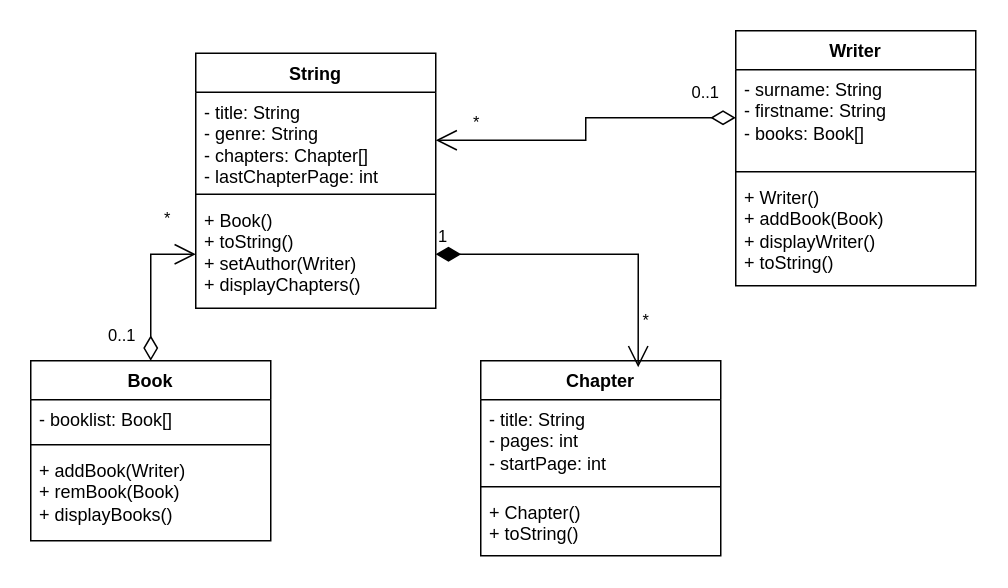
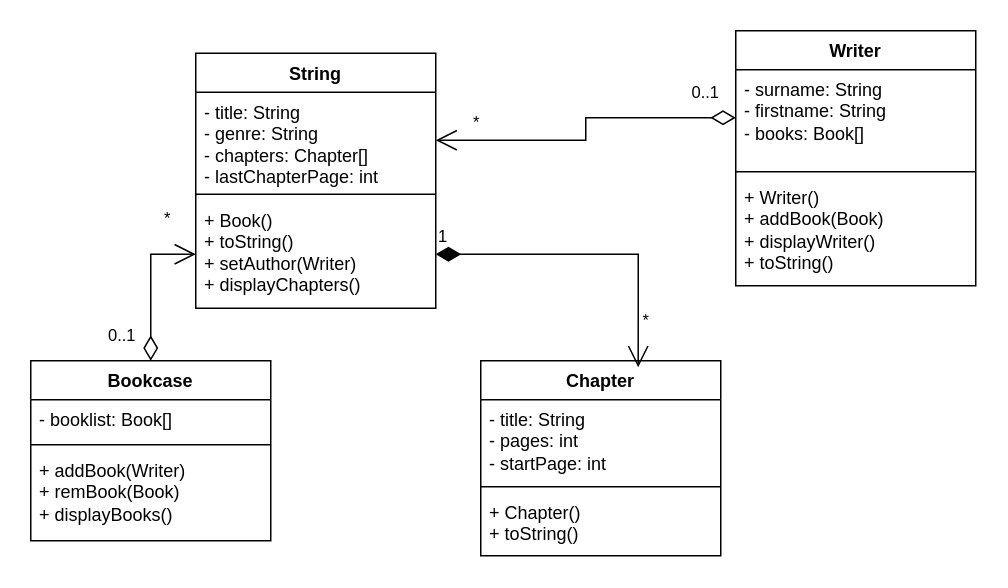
  <mxCell id="0" />
  <mxCell id="1" parent="0" />
  <mxCell id="2" value="String" style="swimlane;fontStyle=1;align=center;verticalAlign=top;childLayout=stackLayout;horizontal=1;startSize=26;horizontalStack=0;resizeParent=1;resizeParentMax=0;resizeLast=0;collapsible=1;marginBottom=0;whiteSpace=wrap;html=1;" parent="1" vertex="1"><mxGeometry x="130" y="35" width="160" height="170" as="geometry" /></mxCell>
  <mxCell id="3" value="&lt;div&gt;- title: String&lt;/div&gt;&lt;div&gt;- genre: String&lt;/div&gt;&lt;div&gt;- chapters: Chapter[]&lt;br&gt;&lt;/div&gt;&lt;div&gt;- lastChapterPage: int&lt;br&gt;&lt;/div&gt;" style="text;strokeColor=none;fillColor=none;align=left;verticalAlign=top;spacingLeft=4;spacingRight=4;overflow=hidden;rotatable=0;points=[[0,0.5],[1,0.5]];portConstraint=eastwest;whiteSpace=wrap;html=1;" parent="2" vertex="1"><mxGeometry y="26" width="160" height="64" as="geometry" /></mxCell>
  <mxCell id="4" value="" style="line;strokeWidth=1;fillColor=none;align=left;verticalAlign=middle;spacingTop=-1;spacingLeft=3;spacingRight=3;rotatable=0;labelPosition=right;points=[];portConstraint=eastwest;strokeColor=inherit;" parent="2" vertex="1"><mxGeometry y="90" width="160" height="8" as="geometry" /></mxCell>
  <mxCell id="5" value="&lt;div&gt;+ Book()&lt;/div&gt;&lt;div&gt;+ toString()&lt;br&gt;&lt;/div&gt;&lt;div&gt;+ setAuthor(Writer)&lt;/div&gt;&lt;div&gt;+ displayChapters()&lt;br&gt;&lt;/div&gt;" style="text;strokeColor=none;fillColor=none;align=left;verticalAlign=top;spacingLeft=4;spacingRight=4;overflow=hidden;rotatable=0;points=[[0,0.5],[1,0.5]];portConstraint=eastwest;whiteSpace=wrap;html=1;" parent="2" vertex="1"><mxGeometry y="98" width="160" height="72" as="geometry" /></mxCell>
  <mxCell id="6" value="Writer" style="swimlane;fontStyle=1;align=center;verticalAlign=top;childLayout=stackLayout;horizontal=1;startSize=26;horizontalStack=0;resizeParent=1;resizeParentMax=0;resizeLast=0;collapsible=1;marginBottom=0;whiteSpace=wrap;html=1;" parent="1" vertex="1"><mxGeometry x="490" y="20" width="160" height="170" as="geometry" /></mxCell>
  <mxCell id="7" value="&lt;div&gt;- surname: String&lt;/div&gt;&lt;div&gt;- firstname: String&lt;br&gt;&lt;/div&gt;&lt;div&gt;- books: Book[]&lt;br&gt;&lt;/div&gt;" style="text;strokeColor=none;fillColor=none;align=left;verticalAlign=top;spacingLeft=4;spacingRight=4;overflow=hidden;rotatable=0;points=[[0,0.5],[1,0.5]];portConstraint=eastwest;whiteSpace=wrap;html=1;" parent="6" vertex="1"><mxGeometry y="26" width="160" height="64" as="geometry" /></mxCell>
  <mxCell id="8" value="" style="line;strokeWidth=1;fillColor=none;align=left;verticalAlign=middle;spacingTop=-1;spacingLeft=3;spacingRight=3;rotatable=0;labelPosition=right;points=[];portConstraint=eastwest;strokeColor=inherit;" parent="6" vertex="1"><mxGeometry y="90" width="160" height="8" as="geometry" /></mxCell>
  <mxCell id="9" value="&lt;div&gt;+ Writer()&lt;/div&gt;&lt;div&gt;+ addBook(Book)&lt;/div&gt;&lt;div&gt;+ displayWriter()&lt;/div&gt;&lt;div&gt;+ toString()&lt;br&gt;&lt;/div&gt;" style="text;strokeColor=none;fillColor=none;align=left;verticalAlign=top;spacingLeft=4;spacingRight=4;overflow=hidden;rotatable=0;points=[[0,0.5],[1,0.5]];portConstraint=eastwest;whiteSpace=wrap;html=1;" parent="6" vertex="1"><mxGeometry y="98" width="160" height="72" as="geometry" /></mxCell>
  <mxCell id="10" value="0..1" style="endArrow=open;html=1;endSize=12;startArrow=diamondThin;startSize=14;startFill=0;edgeStyle=orthogonalEdgeStyle;align=left;verticalAlign=bottom;rounded=0;entryX=1;entryY=0.5;entryDx=0;entryDy=0;" edge="1" parent="1" source="7" target="3"><mxGeometry x="-0.707" y="-8" relative="1" as="geometry"><mxPoint x="500" y="80" as="sourcePoint" /><mxPoint x="490" y="100" as="targetPoint" /><mxPoint as="offset" /></mxGeometry></mxCell>
  <mxCell id="11" value="*" style="edgeLabel;html=1;align=center;verticalAlign=middle;resizable=0;points=[];" vertex="1" connectable="0" parent="10"><mxGeometry x="0.756" relative="1" as="geometry"><mxPoint y="-13" as="offset" /></mxGeometry></mxCell>
- <mxCell id="12" value="Book" style="swimlane;fontStyle=1;align=center;verticalAlign=top;childLayout=stackLayout;horizontal=1;startSize=26;horizontalStack=0;resizeParent=1;resizeParentMax=0;resizeLast=0;collapsible=1;marginBottom=0;whiteSpace=wrap;html=1;" vertex="1" parent="1"><mxGeometry x="20" y="240" width="160" height="120" as="geometry" /></mxCell>
+ <mxCell id="12" value="Bookcase" style="swimlane;fontStyle=1;align=center;verticalAlign=top;childLayout=stackLayout;horizontal=1;startSize=26;horizontalStack=0;resizeParent=1;resizeParentMax=0;resizeLast=0;collapsible=1;marginBottom=0;whiteSpace=wrap;html=1;" vertex="1" parent="1"><mxGeometry x="20" y="240" width="160" height="120" as="geometry" /></mxCell>
  <mxCell id="13" value="- booklist: Book[]" style="text;strokeColor=none;fillColor=none;align=left;verticalAlign=top;spacingLeft=4;spacingRight=4;overflow=hidden;rotatable=0;points=[[0,0.5],[1,0.5]];portConstraint=eastwest;whiteSpace=wrap;html=1;" vertex="1" parent="12"><mxGeometry y="26" width="160" height="26" as="geometry" /></mxCell>
  <mxCell id="14" value="" style="line;strokeWidth=1;fillColor=none;align=left;verticalAlign=middle;spacingTop=-1;spacingLeft=3;spacingRight=3;rotatable=0;labelPosition=right;points=[];portConstraint=eastwest;strokeColor=inherit;" vertex="1" parent="12"><mxGeometry y="52" width="160" height="8" as="geometry" /></mxCell>
  <mxCell id="15" value="&lt;div&gt;+ addBook(Writer)&lt;/div&gt;&lt;div&gt;+ remBook(Book)&lt;br&gt;&lt;/div&gt;&lt;div&gt;+ displayBooks()&lt;br&gt;&lt;/div&gt;" style="text;strokeColor=none;fillColor=none;align=left;verticalAlign=top;spacingLeft=4;spacingRight=4;overflow=hidden;rotatable=0;points=[[0,0.5],[1,0.5]];portConstraint=eastwest;whiteSpace=wrap;html=1;" vertex="1" parent="12"><mxGeometry y="60" width="160" height="60" as="geometry" /></mxCell>
  <mxCell id="16" value="0..1" style="endArrow=open;html=1;endSize=12;startArrow=diamondThin;startSize=14;startFill=0;edgeStyle=orthogonalEdgeStyle;align=left;verticalAlign=bottom;rounded=0;exitX=0.5;exitY=0;exitDx=0;exitDy=0;" edge="1" parent="1" source="12" target="5"><mxGeometry x="-0.841" y="30" relative="1" as="geometry"><mxPoint x="330" y="250" as="sourcePoint" /><mxPoint x="200" y="190" as="targetPoint" /><mxPoint as="offset" /></mxGeometry></mxCell>
  <mxCell id="17" value="*" style="edgeLabel;html=1;align=center;verticalAlign=middle;resizable=0;points=[];" vertex="1" connectable="0" parent="16"><mxGeometry x="0.159" y="3" relative="1" as="geometry"><mxPoint x="13" y="-37" as="offset" /></mxGeometry></mxCell>
  <mxCell id="18" value="Chapter" style="swimlane;fontStyle=1;align=center;verticalAlign=top;childLayout=stackLayout;horizontal=1;startSize=26;horizontalStack=0;resizeParent=1;resizeParentMax=0;resizeLast=0;collapsible=1;marginBottom=0;whiteSpace=wrap;html=1;" vertex="1" parent="1"><mxGeometry x="320" y="240" width="160" height="130" as="geometry" /></mxCell>
  <mxCell id="19" value="&lt;div&gt;- title: String&lt;/div&gt;&lt;div&gt;- pages: int&lt;br&gt;&lt;/div&gt;&lt;div&gt;- startPage: int&lt;/div&gt;" style="text;strokeColor=none;fillColor=none;align=left;verticalAlign=top;spacingLeft=4;spacingRight=4;overflow=hidden;rotatable=0;points=[[0,0.5],[1,0.5]];portConstraint=eastwest;whiteSpace=wrap;html=1;" vertex="1" parent="18"><mxGeometry y="26" width="160" height="54" as="geometry" /></mxCell>
  <mxCell id="20" value="" style="line;strokeWidth=1;fillColor=none;align=left;verticalAlign=middle;spacingTop=-1;spacingLeft=3;spacingRight=3;rotatable=0;labelPosition=right;points=[];portConstraint=eastwest;strokeColor=inherit;" vertex="1" parent="18"><mxGeometry y="80" width="160" height="8" as="geometry" /></mxCell>
  <mxCell id="21" value="&lt;div&gt;+ Chapter()&lt;br&gt;&lt;/div&gt;&lt;div&gt;+ toString()&lt;/div&gt;" style="text;strokeColor=none;fillColor=none;align=left;verticalAlign=top;spacingLeft=4;spacingRight=4;overflow=hidden;rotatable=0;points=[[0,0.5],[1,0.5]];portConstraint=eastwest;whiteSpace=wrap;html=1;" vertex="1" parent="18"><mxGeometry y="88" width="160" height="42" as="geometry" /></mxCell>
  <mxCell id="22" value="1" style="endArrow=open;html=1;endSize=12;startArrow=diamondThin;startSize=14;startFill=1;edgeStyle=orthogonalEdgeStyle;align=left;verticalAlign=bottom;rounded=0;entryX=0.656;entryY=0.033;entryDx=0;entryDy=0;entryPerimeter=0;" edge="1" parent="1" source="5" target="18"><mxGeometry x="-1" y="3" relative="1" as="geometry"><mxPoint x="330" y="250" as="sourcePoint" /><mxPoint x="490" y="250" as="targetPoint" /></mxGeometry></mxCell>
  <mxCell id="23" value="*" style="edgeLabel;html=1;align=center;verticalAlign=middle;resizable=0;points=[];" vertex="1" connectable="0" parent="22"><mxGeometry x="0.698" y="-1" relative="1" as="geometry"><mxPoint x="6" as="offset" /></mxGeometry></mxCell>
